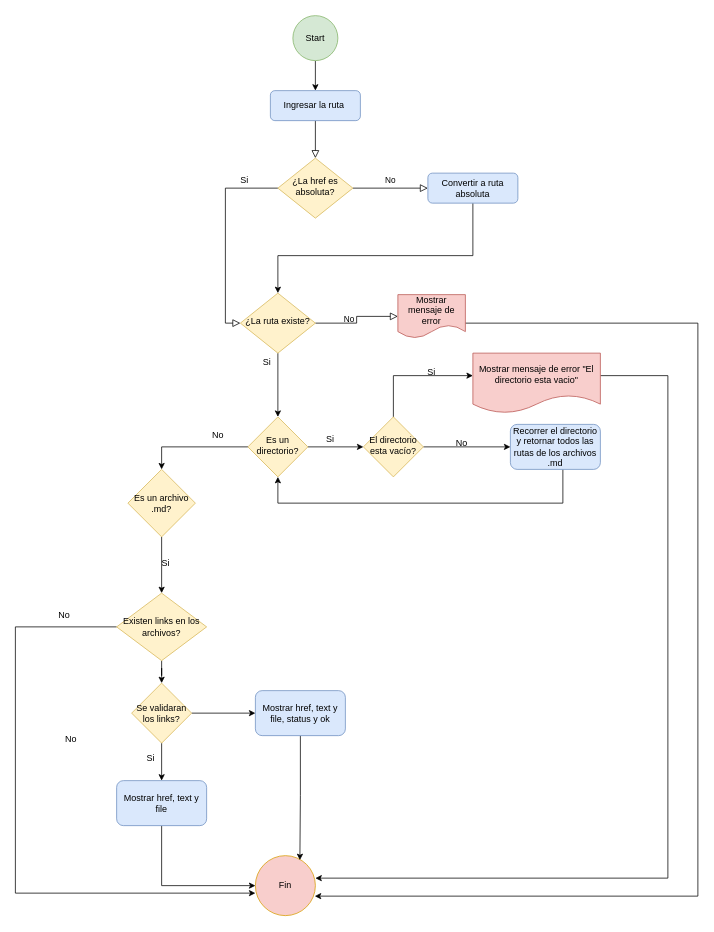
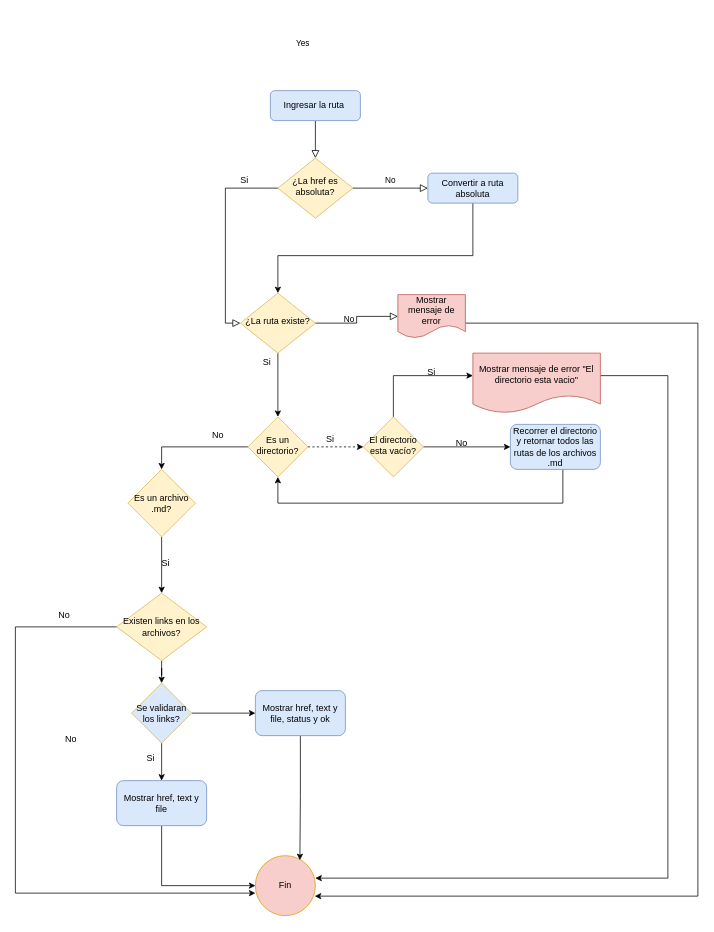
  <mxCell id="0" />
  <mxCell id="1" parent="0" />
  <mxCell id="2" value="" style="rounded=0;html=1;jettySize=auto;orthogonalLoop=1;fontSize=11;endArrow=block;endFill=0;endSize=8;strokeWidth=1;shadow=0;labelBackgroundColor=none;edgeStyle=orthogonalEdgeStyle;" parent="1" source="3" target="6" edge="1"><mxGeometry relative="1" as="geometry" /></mxCell>
  <mxCell id="3" value="Ingresar la ruta&amp;nbsp;" style="rounded=1;whiteSpace=wrap;html=1;fontSize=12;glass=0;strokeWidth=1;shadow=0;fillColor=#dae8fc;strokeColor=#6c8ebf;" parent="1" vertex="1"><mxGeometry x="360" y="120" width="120" height="40" as="geometry" /></mxCell>
  <mxCell id="4" value="Yes" style="rounded=0;html=1;jettySize=auto;orthogonalLoop=1;fontSize=11;endArrow=block;endFill=0;endSize=8;strokeWidth=1;shadow=0;labelBackgroundColor=none;edgeStyle=orthogonalEdgeStyle;exitX=0;exitY=0.5;exitDx=0;exitDy=0;entryX=0;entryY=0.5;entryDx=0;entryDy=0;" parent="1" source="6" target="11" edge="1"><mxGeometry x="-1" y="-113" relative="1" as="geometry"><mxPoint x="33" y="-80" as="offset" /></mxGeometry></mxCell>
  <mxCell id="5" value="No" style="edgeStyle=orthogonalEdgeStyle;rounded=0;html=1;jettySize=auto;orthogonalLoop=1;fontSize=11;endArrow=block;endFill=0;endSize=8;strokeWidth=1;shadow=0;labelBackgroundColor=none;entryX=0;entryY=0.5;entryDx=0;entryDy=0;" parent="1" source="6" target="13" edge="1"><mxGeometry y="10" relative="1" as="geometry"><mxPoint as="offset" /></mxGeometry></mxCell>
  <mxCell id="6" value="¿La href es absoluta?" style="rhombus;whiteSpace=wrap;html=1;shadow=0;fontFamily=Helvetica;fontSize=12;align=center;strokeWidth=1;spacing=6;spacingTop=-4;fillColor=#fff2cc;strokeColor=#d6b656;" parent="1" vertex="1"><mxGeometry x="370" y="210" width="100" height="80" as="geometry" /></mxCell>
  <mxCell id="7" style="edgeStyle=orthogonalEdgeStyle;rounded=0;orthogonalLoop=1;jettySize=auto;html=1;entryX=0.99;entryY=0.675;entryDx=0;entryDy=0;entryPerimeter=0;" parent="1" source="8" target="20" edge="1"><mxGeometry relative="1" as="geometry"><Array as="points"><mxPoint x="930" y="430" /><mxPoint x="930" y="1194" /></Array></mxGeometry></mxCell>
  <mxCell id="8" value="Mostrar mensaje de error" style="shape=document;whiteSpace=wrap;html=1;boundedLbl=1;fillColor=#f8cecc;strokeColor=#b85450;" parent="1" vertex="1"><mxGeometry x="530" y="392" width="90" height="58" as="geometry" /></mxCell>
  <mxCell id="9" value="No" style="edgeStyle=orthogonalEdgeStyle;rounded=0;html=1;jettySize=auto;orthogonalLoop=1;fontSize=11;endArrow=block;endFill=0;endSize=8;strokeWidth=1;shadow=0;labelBackgroundColor=none;entryX=0;entryY=0.5;entryDx=0;entryDy=0;" parent="1" source="11" target="8" edge="1"><mxGeometry y="10" relative="1" as="geometry"><mxPoint as="offset" /><mxPoint x="520" y="320" as="targetPoint" /></mxGeometry></mxCell>
  <mxCell id="10" value="" style="edgeStyle=orthogonalEdgeStyle;rounded=0;orthogonalLoop=1;jettySize=auto;html=1;" parent="1" source="11" target="19" edge="1"><mxGeometry relative="1" as="geometry" /></mxCell>
  <mxCell id="11" value="¿La ruta existe?" style="rhombus;whiteSpace=wrap;html=1;shadow=0;fontFamily=Helvetica;fontSize=12;align=center;strokeWidth=1;spacing=6;spacingTop=-4;fillColor=#fff2cc;strokeColor=#d6b656;" parent="1" vertex="1"><mxGeometry x="320" y="390" width="100" height="80" as="geometry" /></mxCell>
  <mxCell id="12" style="edgeStyle=orthogonalEdgeStyle;rounded=0;orthogonalLoop=1;jettySize=auto;html=1;entryX=0.5;entryY=0;entryDx=0;entryDy=0;" parent="1" source="13" target="11" edge="1"><mxGeometry relative="1" as="geometry"><Array as="points"><mxPoint x="630" y="340" /><mxPoint x="370" y="340" /></Array></mxGeometry></mxCell>
  <mxCell id="13" value="Convertir a ruta absoluta" style="rounded=1;whiteSpace=wrap;html=1;fontSize=12;glass=0;strokeWidth=1;shadow=0;fillColor=#dae8fc;strokeColor=#6c8ebf;" parent="1" vertex="1"><mxGeometry x="570" y="230" width="120" height="40" as="geometry" /></mxCell>
- <mxCell id="14" style="edgeStyle=orthogonalEdgeStyle;rounded=0;orthogonalLoop=1;jettySize=auto;html=1;exitX=0.5;exitY=1;exitDx=0;exitDy=0;" parent="1" source="15" target="3" edge="1"><mxGeometry relative="1" as="geometry" /></mxCell>
- <mxCell id="15" value="Start" style="ellipse;whiteSpace=wrap;html=1;aspect=fixed;fillColor=#d5e8d4;strokeColor=#82b366;" parent="1" vertex="1"><mxGeometry x="390" y="20" width="60" height="60" as="geometry" /></mxCell>
  <mxCell id="16" value="" style="edgeStyle=orthogonalEdgeStyle;rounded=0;orthogonalLoop=1;jettySize=auto;html=1;" parent="1" edge="1"><mxGeometry relative="1" as="geometry"><mxPoint x="380" y="910" as="sourcePoint" /></mxGeometry></mxCell>
  <mxCell id="17" value="Si" style="text;html=1;strokeColor=none;fillColor=none;align=center;verticalAlign=middle;whiteSpace=wrap;rounded=0;" parent="1" vertex="1"><mxGeometry x="410" y="570" width="60" height="30" as="geometry" /></mxCell>
- <mxCell id="18" value="" style="edgeStyle=orthogonalEdgeStyle;rounded=0;orthogonalLoop=1;jettySize=auto;html=1;" parent="1" source="19" target="29" edge="1"><mxGeometry relative="1" as="geometry" /></mxCell>
+ <mxCell id="18" value="" style="edgeStyle=orthogonalEdgeStyle;rounded=0;orthogonalLoop=1;jettySize=auto;html=1;dashed=1;" parent="1" source="19" target="29" edge="1"><mxGeometry relative="1" as="geometry" /></mxCell>
  <mxCell id="19" value="Es un directorio?" style="rhombus;whiteSpace=wrap;html=1;shadow=0;strokeWidth=1;spacing=6;spacingTop=-4;fillColor=#fff2cc;strokeColor=#d6b656;" parent="1" vertex="1"><mxGeometry x="330" y="555" width="80" height="80" as="geometry" /></mxCell>
  <mxCell id="20" value="Fin" style="ellipse;whiteSpace=wrap;html=1;aspect=fixed;fillColor=#f8cecc;strokeColor=#d79b00;" parent="1" vertex="1"><mxGeometry x="340" y="1140" width="80" height="80" as="geometry" /></mxCell>
  <mxCell id="21" value="" style="edgeStyle=orthogonalEdgeStyle;rounded=0;orthogonalLoop=1;jettySize=auto;html=1;entryX=0.5;entryY=0;entryDx=0;entryDy=0;exitX=0;exitY=0.5;exitDx=0;exitDy=0;startArrow=none;" parent="1" source="19" target="26" edge="1"><mxGeometry relative="1" as="geometry"><mxPoint x="260" y="575" as="sourcePoint" /><mxPoint x="370" y="835" as="targetPoint" /></mxGeometry></mxCell>
  <mxCell id="22" style="edgeStyle=orthogonalEdgeStyle;rounded=0;orthogonalLoop=1;jettySize=auto;html=1;exitX=0.5;exitY=1;exitDx=0;exitDy=0;" parent="1" edge="1"><mxGeometry relative="1" as="geometry"><mxPoint x="370" y="745" as="sourcePoint" /><mxPoint x="370" y="745" as="targetPoint" /></mxGeometry></mxCell>
  <mxCell id="23" style="edgeStyle=orthogonalEdgeStyle;rounded=0;orthogonalLoop=1;jettySize=auto;html=1;entryX=0.5;entryY=1;entryDx=0;entryDy=0;" parent="1" source="24" target="19" edge="1"><mxGeometry relative="1" as="geometry"><mxPoint x="310" y="690" as="targetPoint" /><Array as="points"><mxPoint x="750" y="670" /><mxPoint x="370" y="670" /></Array></mxGeometry></mxCell>
  <mxCell id="24" value="Recorrer el directorio y retornar todos las rutas de los archivos .md" style="rounded=1;whiteSpace=wrap;html=1;fillColor=#dae8fc;strokeColor=#6c8ebf;" parent="1" vertex="1"><mxGeometry x="680" y="565" width="120" height="60" as="geometry" /></mxCell>
  <mxCell id="25" style="edgeStyle=orthogonalEdgeStyle;rounded=0;orthogonalLoop=1;jettySize=auto;html=1;entryX=0.5;entryY=0;entryDx=0;entryDy=0;" parent="1" source="26" target="38" edge="1"><mxGeometry relative="1" as="geometry" /></mxCell>
  <mxCell id="26" value="Es un archivo .md?" style="rhombus;whiteSpace=wrap;html=1;fillColor=#fff2cc;strokeColor=#d6b656;" parent="1" vertex="1"><mxGeometry x="170" y="625" width="90" height="90" as="geometry" /></mxCell>
  <mxCell id="27" value="" style="edgeStyle=orthogonalEdgeStyle;rounded=0;orthogonalLoop=1;jettySize=auto;html=1;" parent="1" source="29" target="32" edge="1"><mxGeometry relative="1" as="geometry"><Array as="points"><mxPoint x="524" y="500" /></Array></mxGeometry></mxCell>
  <mxCell id="28" style="edgeStyle=orthogonalEdgeStyle;rounded=0;orthogonalLoop=1;jettySize=auto;html=1;exitX=1;exitY=0.5;exitDx=0;exitDy=0;" parent="1" source="29" target="24" edge="1"><mxGeometry relative="1" as="geometry" /></mxCell>
  <mxCell id="29" value="El directorio esta vacío?" style="rhombus;whiteSpace=wrap;html=1;shadow=0;strokeWidth=1;spacing=6;spacingTop=-4;fillColor=#fff2cc;strokeColor=#d6b656;" parent="1" vertex="1"><mxGeometry x="484" y="555" width="80" height="80" as="geometry" /></mxCell>
  <mxCell id="30" value="Si" style="text;html=1;strokeColor=none;fillColor=none;align=center;verticalAlign=middle;whiteSpace=wrap;rounded=0;" parent="1" vertex="1"><mxGeometry x="545" y="480" width="60" height="30" as="geometry" /></mxCell>
  <mxCell id="31" style="edgeStyle=orthogonalEdgeStyle;rounded=0;orthogonalLoop=1;jettySize=auto;html=1;entryX=1;entryY=0.375;entryDx=0;entryDy=0;entryPerimeter=0;" parent="1" source="32" target="20" edge="1"><mxGeometry relative="1" as="geometry"><Array as="points"><mxPoint x="890" y="500" /><mxPoint x="890" y="1170" /></Array></mxGeometry></mxCell>
  <mxCell id="32" value="Mostrar mensaje de error &quot;El directorio esta vacio&quot;" style="shape=document;whiteSpace=wrap;html=1;boundedLbl=1;fillColor=#f8cecc;strokeColor=#b85450;" parent="1" vertex="1"><mxGeometry x="630" y="470" width="170" height="80" as="geometry" /></mxCell>
  <mxCell id="33" value="No" style="text;html=1;align=center;verticalAlign=middle;resizable=0;points=[];autosize=1;strokeColor=none;fillColor=none;" parent="1" vertex="1"><mxGeometry x="600" y="580" width="30" height="20" as="geometry" /></mxCell>
  <mxCell id="34" value="No" style="text;html=1;align=center;verticalAlign=middle;resizable=0;points=[];autosize=1;strokeColor=none;fillColor=none;" parent="1" vertex="1"><mxGeometry x="275" y="570" width="30" height="20" as="geometry" /></mxCell>
  <mxCell id="35" value="Si" style="text;html=1;align=center;verticalAlign=middle;resizable=0;points=[];autosize=1;strokeColor=none;fillColor=none;" parent="1" vertex="1"><mxGeometry x="310" y="230" width="30" height="20" as="geometry" /></mxCell>
  <mxCell id="36" style="edgeStyle=orthogonalEdgeStyle;rounded=0;orthogonalLoop=1;jettySize=auto;html=1;entryX=0;entryY=0.625;entryDx=0;entryDy=0;entryPerimeter=0;" parent="1" source="38" target="20" edge="1"><mxGeometry relative="1" as="geometry"><Array as="points"><mxPoint x="20" y="835" /><mxPoint x="20" y="1190" /></Array></mxGeometry></mxCell>
  <mxCell id="37" value="" style="edgeStyle=orthogonalEdgeStyle;rounded=0;orthogonalLoop=1;jettySize=auto;html=1;" parent="1" source="38" target="43" edge="1"><mxGeometry relative="1" as="geometry" /></mxCell>
  <mxCell id="38" value="Existen links en los archivos?" style="rhombus;whiteSpace=wrap;html=1;fillColor=#fff2cc;strokeColor=#d6b656;" parent="1" vertex="1"><mxGeometry x="155" y="790" width="120" height="90" as="geometry" /></mxCell>
  <mxCell id="39" value="Si" style="text;html=1;align=center;verticalAlign=middle;resizable=0;points=[];autosize=1;strokeColor=none;fillColor=none;" parent="1" vertex="1"><mxGeometry x="205" y="740" width="30" height="20" as="geometry" /></mxCell>
  <mxCell id="40" value="No" style="text;html=1;align=center;verticalAlign=middle;resizable=0;points=[];autosize=1;strokeColor=none;fillColor=none;" parent="1" vertex="1"><mxGeometry x="70" y="810" width="30" height="20" as="geometry" /></mxCell>
  <mxCell id="41" style="edgeStyle=orthogonalEdgeStyle;rounded=0;orthogonalLoop=1;jettySize=auto;html=1;exitX=0.5;exitY=1;exitDx=0;exitDy=0;entryX=0.5;entryY=0;entryDx=0;entryDy=0;" parent="1" source="43" target="45" edge="1"><mxGeometry relative="1" as="geometry" /></mxCell>
  <mxCell id="42" style="edgeStyle=orthogonalEdgeStyle;rounded=0;orthogonalLoop=1;jettySize=auto;html=1;entryX=0;entryY=0.5;entryDx=0;entryDy=0;" parent="1" source="43" target="48" edge="1"><mxGeometry relative="1" as="geometry" /></mxCell>
- <mxCell id="43" value="Se validaran los links?" style="rhombus;whiteSpace=wrap;html=1;fillColor=#fff2cc;strokeColor=#d6b656;" parent="1" vertex="1"><mxGeometry x="175" y="910" width="80" height="80" as="geometry" /></mxCell>
+ <mxCell id="43" value="Se validaran los links?" style="rhombus;whiteSpace=wrap;html=1;fillColor=#dae8fc;strokeColor=#d6b656;" parent="1" vertex="1"><mxGeometry x="175" y="910" width="80" height="80" as="geometry" /></mxCell>
  <mxCell id="44" style="edgeStyle=orthogonalEdgeStyle;rounded=0;orthogonalLoop=1;jettySize=auto;html=1;entryX=0;entryY=0.5;entryDx=0;entryDy=0;exitX=0.5;exitY=1;exitDx=0;exitDy=0;" parent="1" source="45" target="20" edge="1"><mxGeometry relative="1" as="geometry" /></mxCell>
  <mxCell id="45" value="Mostrar href, text y file" style="rounded=1;whiteSpace=wrap;html=1;fillColor=#dae8fc;strokeColor=#6c8ebf;" parent="1" vertex="1"><mxGeometry x="155" y="1040" width="120" height="60" as="geometry" /></mxCell>
  <mxCell id="46" value="Si" style="text;html=1;align=center;verticalAlign=middle;resizable=0;points=[];autosize=1;strokeColor=none;fillColor=none;" parent="1" vertex="1"><mxGeometry x="185" y="1000" width="30" height="20" as="geometry" /></mxCell>
  <mxCell id="47" style="edgeStyle=orthogonalEdgeStyle;rounded=0;orthogonalLoop=1;jettySize=auto;html=1;exitX=0.5;exitY=1;exitDx=0;exitDy=0;entryX=0.742;entryY=0.075;entryDx=0;entryDy=0;entryPerimeter=0;" parent="1" source="48" target="20" edge="1"><mxGeometry relative="1" as="geometry" /></mxCell>
  <mxCell id="48" value="Mostrar href, text y file, status y ok" style="rounded=1;whiteSpace=wrap;html=1;fillColor=#dae8fc;strokeColor=#6c8ebf;" parent="1" vertex="1"><mxGeometry x="340" y="920" width="120" height="60" as="geometry" /></mxCell>
  <mxCell id="49" value="No" style="text;html=1;align=center;verticalAlign=middle;resizable=0;points=[];autosize=1;strokeColor=none;fillColor=none;" parent="1" vertex="1"><mxGeometry x="79" y="975" width="30" height="20" as="geometry" /></mxCell>
  <mxCell id="50" value="Si" style="text;html=1;align=center;verticalAlign=middle;resizable=0;points=[];autosize=1;strokeColor=none;fillColor=none;" parent="1" vertex="1"><mxGeometry x="340" y="472" width="30" height="20" as="geometry" /></mxCell>
